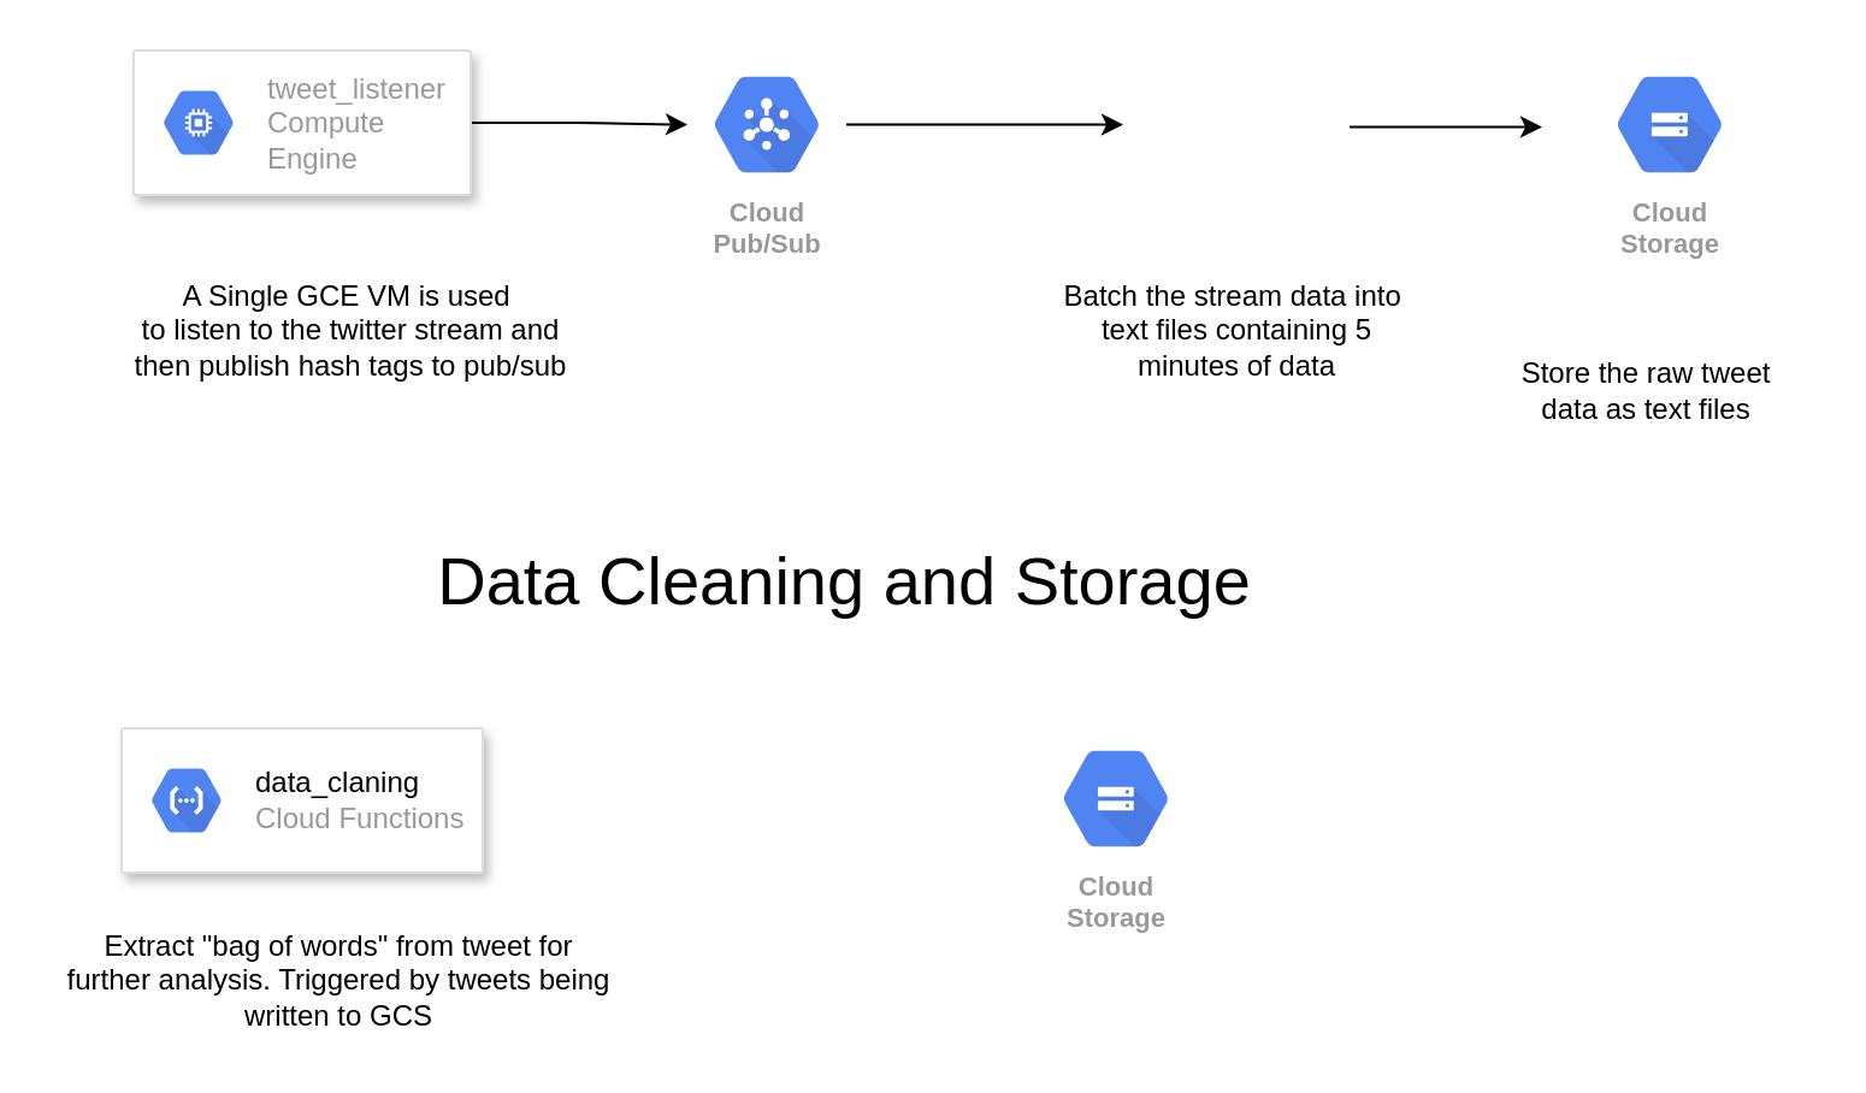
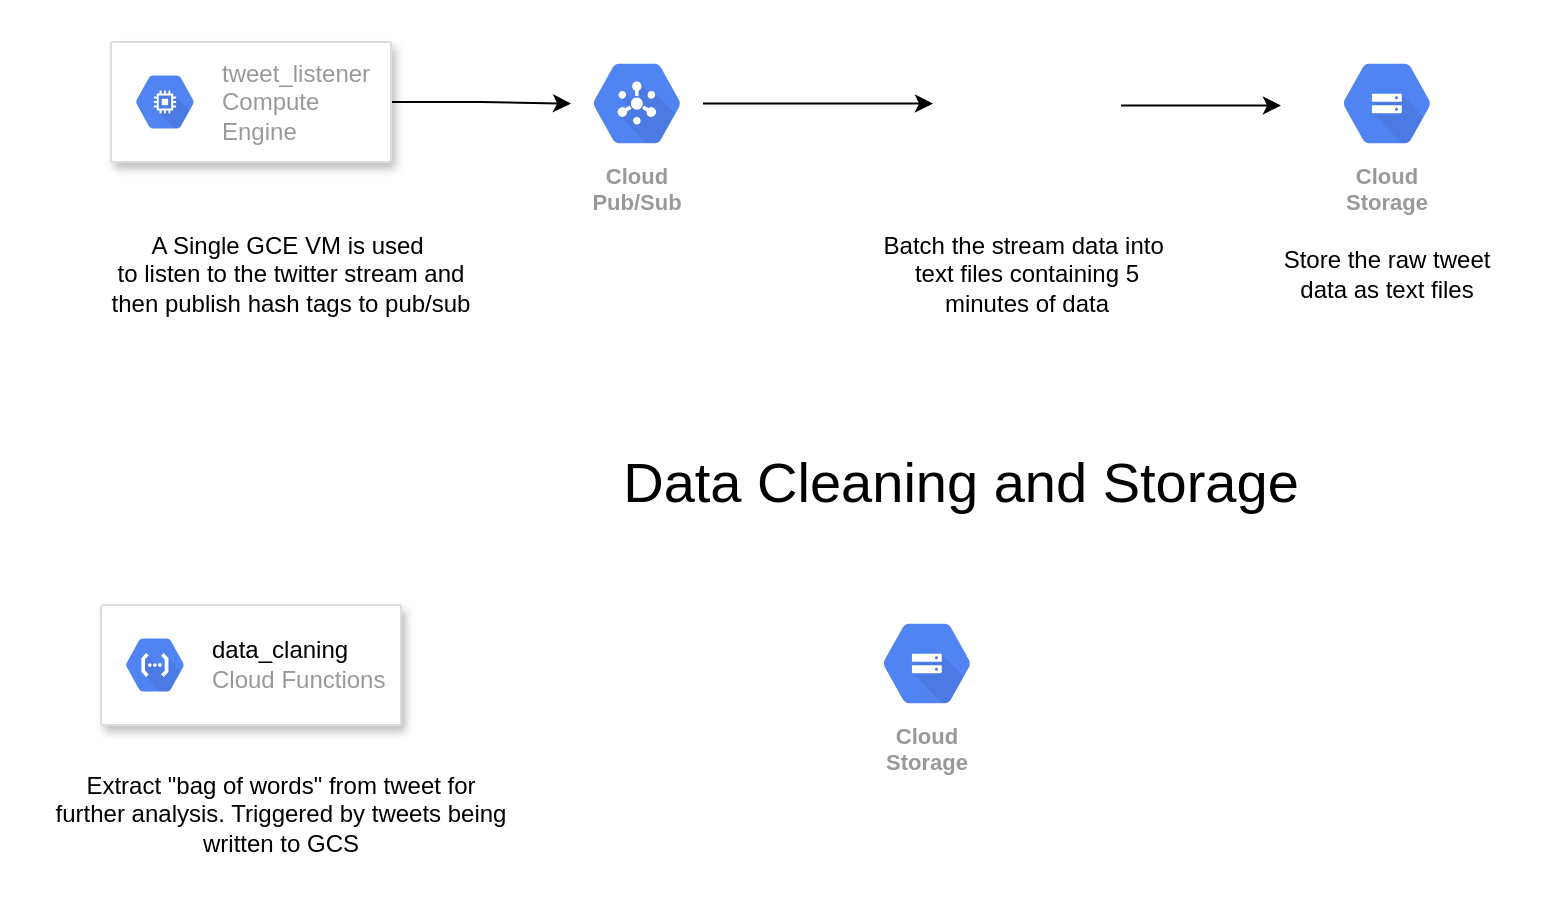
  <mxCell id="0" />
  <mxCell id="1" parent="0" />
  <mxCell id="2" value="Cloud&#10;Storage" style="html=1;fillColor=#5184F3;strokeColor=none;verticalAlign=top;labelPosition=center;verticalLabelPosition=bottom;align=center;spacingTop=-6;fontSize=11;fontStyle=1;fontColor=#999999;shape=mxgraph.gcp2.hexIcon;prIcon=cloud_storage" parent="1" vertex="1"><mxGeometry x="660" y="22" width="66" height="58.5" as="geometry" /></mxCell>
  <mxCell id="3" value="" style="edgeStyle=orthogonalEdgeStyle;rounded=0;orthogonalLoop=1;jettySize=auto;html=1;" parent="1" source="4" target="7" edge="1"><mxGeometry relative="1" as="geometry"><mxPoint x="265" y="132" as="targetPoint" /></mxGeometry></mxCell>
  <mxCell id="4" value="" style="strokeColor=#dddddd;shadow=1;strokeWidth=1;rounded=1;absoluteArcSize=1;arcSize=2;" parent="1" vertex="1"><mxGeometry x="55" y="20.5" width="140" height="60" as="geometry" /></mxCell>
  <mxCell id="5" value="tweet_listener&lt;br&gt;Compute&lt;br&gt;Engine" style="dashed=0;connectable=0;html=1;fillColor=#5184F3;strokeColor=none;shape=mxgraph.gcp2.hexIcon;prIcon=compute_engine;part=1;labelPosition=right;verticalLabelPosition=middle;align=left;verticalAlign=middle;spacingLeft=5;fontColor=#999999;fontSize=12;" parent="4" vertex="1"><mxGeometry y="0.5" width="44" height="39" relative="1" as="geometry"><mxPoint x="5" y="-19.5" as="offset" /></mxGeometry></mxCell>
  <mxCell id="6" value="" style="edgeStyle=orthogonalEdgeStyle;rounded=0;orthogonalLoop=1;jettySize=auto;html=1;" parent="1" source="7" edge="1"><mxGeometry relative="1" as="geometry"><mxPoint x="466" y="51.25" as="targetPoint" /></mxGeometry></mxCell>
  <mxCell id="7" value="Cloud&#10;Pub/Sub" style="html=1;fillColor=#5184F3;strokeColor=none;verticalAlign=top;labelPosition=center;verticalLabelPosition=bottom;align=center;spacingTop=-6;fontSize=11;fontStyle=1;fontColor=#999999;shape=mxgraph.gcp2.hexIcon;prIcon=cloud_pubsub" parent="1" vertex="1"><mxGeometry x="285" y="22" width="66" height="58.5" as="geometry" /></mxCell>
  <mxCell id="8" value="" style="strokeColor=#dddddd;shadow=1;strokeWidth=1;rounded=1;absoluteArcSize=1;arcSize=2;" parent="1" vertex="1"><mxGeometry x="50" y="302" width="150" height="60" as="geometry" /></mxCell>
  <mxCell id="9" value="&lt;font color=&quot;#000000&quot;&gt;data_claning&lt;/font&gt;&lt;br&gt;Cloud Functions" style="dashed=0;connectable=0;html=1;fillColor=#5184F3;strokeColor=none;shape=mxgraph.gcp2.hexIcon;prIcon=cloud_functions;part=1;labelPosition=right;verticalLabelPosition=middle;align=left;verticalAlign=middle;spacingLeft=5;fontColor=#999999;fontSize=12;" parent="8" vertex="1"><mxGeometry y="0.5" width="44" height="39" relative="1" as="geometry"><mxPoint x="5" y="-19.5" as="offset" /></mxGeometry></mxCell>
  <mxCell id="10" value="Cloud&#10;Storage" style="html=1;fillColor=#5184F3;strokeColor=none;verticalAlign=top;labelPosition=center;verticalLabelPosition=bottom;align=center;spacingTop=-6;fontSize=11;fontStyle=1;fontColor=#999999;shape=mxgraph.gcp2.hexIcon;prIcon=cloud_storage" parent="1" vertex="1"><mxGeometry x="430" y="302" width="66" height="58.5" as="geometry" /></mxCell>
  <mxCell id="11" value="" style="edgeStyle=orthogonalEdgeStyle;rounded=0;orthogonalLoop=1;jettySize=auto;html=1;" parent="1" edge="1"><mxGeometry relative="1" as="geometry"><mxPoint x="560" y="52.3" as="sourcePoint" /><mxPoint x="640" y="52.25" as="targetPoint" /></mxGeometry></mxCell>
- <mxCell id="12" value="&lt;p align=&quot;center&quot; style=&quot;margin-bottom: 0cm ; line-height: 100% ; font-size: 28px&quot;&gt;Data Cleaning and Storage&lt;/p&gt;" style="text;html=1;resizable=0;autosize=1;align=center;verticalAlign=middle;points=[];fillColor=none;strokeColor=none;rounded=0;textDirection=ltr;" vertex="1" parent="1"><mxGeometry x="175" y="197" width="350" height="60" as="geometry" /></mxCell>
+ <mxCell id="12" value="&lt;p align=&quot;center&quot; style=&quot;margin-bottom: 0cm ; line-height: 100% ; font-size: 28px&quot;&gt;Data Cleaning and Storage&lt;/p&gt;" style="text;html=1;resizable=0;autosize=1;align=center;verticalAlign=middle;points=[];fillColor=none;strokeColor=none;rounded=0;textDirection=ltr;" vertex="1" parent="1"><mxGeometry x="305" y="197" width="350" height="60" as="geometry" /></mxCell>
  <mxCell id="13" value="A Single GCE VM is used&amp;nbsp;&lt;br&gt;to listen to the twitter stream and&lt;br&gt;then publish hash tags to pub/sub" style="text;html=1;resizable=0;autosize=1;align=center;verticalAlign=middle;points=[];fillColor=none;strokeColor=none;rounded=0;" vertex="1" parent="1"><mxGeometry x="50" y="112" width="190" height="50" as="geometry" /></mxCell>
  <mxCell id="14" value="Batch the stream data into&amp;nbsp;&lt;br&gt;text files containing 5 &lt;br&gt;minutes of data" style="text;html=1;resizable=0;autosize=1;align=center;verticalAlign=middle;points=[];fillColor=none;strokeColor=none;rounded=0;" vertex="1" parent="1"><mxGeometry x="433" y="112" width="160" height="50" as="geometry" /></mxCell>
- <mxCell id="15" value="Store the raw tweet &lt;br&gt;data as text files" style="text;html=1;resizable=0;autosize=1;align=center;verticalAlign=middle;points=[];fillColor=none;strokeColor=none;rounded=0;" vertex="1" parent="1"><mxGeometry x="623" y="147" width="120" height="30" as="geometry" /></mxCell>
+ <mxCell id="15" value="Store the raw tweet &lt;br&gt;data as text files" style="text;html=1;resizable=0;autosize=1;align=center;verticalAlign=middle;points=[];fillColor=none;strokeColor=none;rounded=0;" vertex="1" parent="1"><mxGeometry x="633" y="122" width="120" height="30" as="geometry" /></mxCell>
  <mxCell id="16" value="Extract &quot;bag of words&quot; from&amp;nbsp;tweet for &lt;br&gt;further analysis. Triggered by tweets being &lt;br&gt;written to GCS" style="text;html=1;resizable=0;autosize=1;align=center;verticalAlign=middle;points=[];fillColor=none;strokeColor=none;rounded=0;" vertex="1" parent="1"><mxGeometry x="20" y="382" width="240" height="50" as="geometry" /></mxCell>
